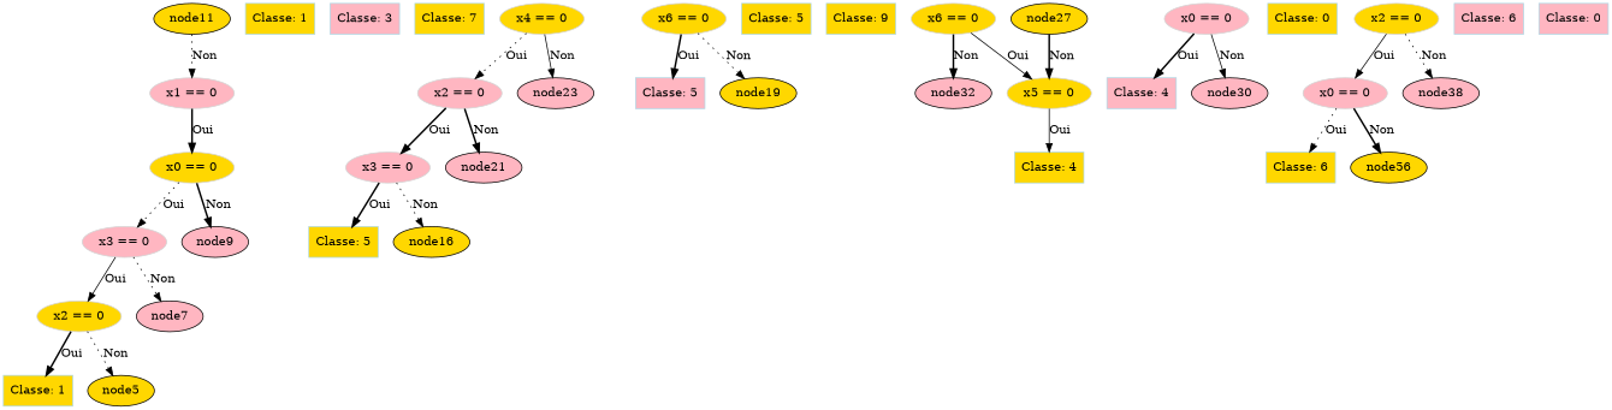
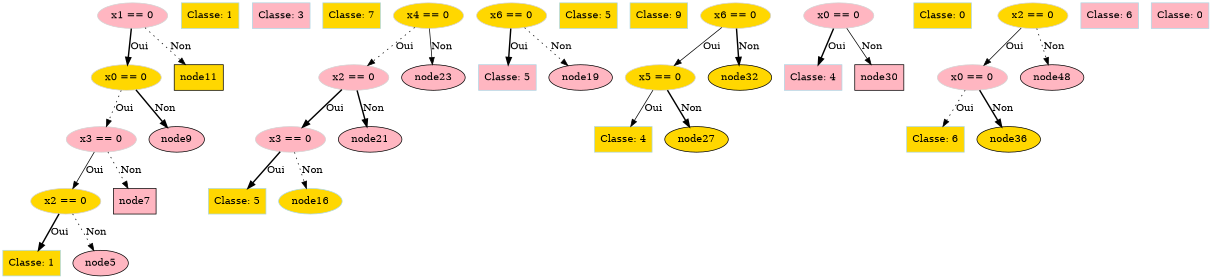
  digraph {
    node [color=lightblue fillcolor=gold shape=box style=filled]
    edge [style=bold]
    n1 [color=lightgray fillcolor=lightpink label="x1 == 0" shape=ellipse]
    n2 [color=lightgray label="x0 == 0" shape=ellipse]
-   node11 [color="" shape=""]
+   node11 [color=""]
    n4 [color=lightgray fillcolor=lightpink label="x3 == 0" shape=ellipse]
    node9 [fillcolor=lightpink color="" shape=""]
    n6 [color=lightgray label="x2 == 0" shape=ellipse]
-   node7 [fillcolor=lightpink color="" shape=""]
+   node7 [fillcolor=lightpink color=""]
    n8 [label="Classe: 1"]
-   node5 [color="" shape=""]
+   node5 [fillcolor=lightpink color="" shape=""]
    n10 [label="Classe: 1"]
    n11 [fillcolor=lightpink label="Classe: 3"]
    n12 [label="Classe: 7"]
    n13 [color=lightgray label="x4 == 0" shape=ellipse]
    n14 [color=lightgray fillcolor=lightpink label="x2 == 0" shape=ellipse]
    node23 [fillcolor=lightpink color="" shape=""]
    n16 [color=lightgray fillcolor=lightpink label="x3 == 0" shape=ellipse]
    node21 [fillcolor=lightpink color="" shape=""]
    n18 [label="Classe: 5"]
-   node16 [color="" shape=""]
+   node16 [shape=""]
    n20 [color=lightgray label="x6 == 0" shape=ellipse]
    n21 [fillcolor=lightpink label="Classe: 5"]
-   node19 [color="" shape=""]
+   node19 [fillcolor=lightpink color="" shape=""]
    n23 [label="Classe: 5"]
    n24 [label="Classe: 9"]
    n25 [color=lightgray label="x6 == 0" shape=ellipse]
    n26 [color=lightgray label="x5 == 0" shape=ellipse]
-   node32 [fillcolor=lightpink color="" shape=""]
+   node32 [color="" shape=""]
    n28 [label="Classe: 4"]
    node27 [color="" shape=""]
    n30 [color=lightgray fillcolor=lightpink label="x0 == 0" shape=ellipse]
    n31 [fillcolor=lightpink label="Classe: 4"]
-   node30 [fillcolor=lightpink color="" shape=""]
+   node30 [fillcolor=lightpink color=""]
    n33 [label="Classe: 0"]
    n34 [color=lightgray label="x2 == 0" shape=ellipse]
    n35 [color=lightgray fillcolor=lightpink label="x0 == 0" shape=ellipse]
-   node38 [fillcolor=lightpink color="" shape=""]
+   node38 [fillcolor=lightpink label=node48 color="" shape=""]
    n37 [label="Classe: 6"]
-   node36 [label=node56 color="" shape=""]
+   node36 [color="" shape=""]
    n39 [fillcolor=lightpink label="Classe: 6"]
    n40 [fillcolor=lightpink label="Classe: 0"]
    n1 -> n2 [label=Oui]
-   node11 -> n1 [label=Non style=dotted]
+   n1 -> node11 [label=Non style=dotted]
    n2 -> n4 [label=Oui style=dotted]
    n2 -> node9 [label=Non]
    n4 -> n6 [label=Oui style=solid]
    n4 -> node7 [label=Non style=dotted]
    n6 -> n8 [label=Oui]
    n6 -> node5 [label=Non style=dotted]
    n13 -> n14 [label=Oui style=dotted]
    n13 -> node23 [label=Non style=solid]
    n14 -> n16 [label=Oui]
    n14 -> node21 [label=Non]
    n16 -> n18 [label=Oui]
    n16 -> node16 [label=Non style=dotted]
    n20 -> n21 [label=Oui]
    n20 -> node19 [label=Non style=dotted]
    n25 -> n26 [label=Oui style=solid]
    n25 -> node32 [label=Non]
    n26 -> n28 [label=Oui style=solid]
-   node27 -> n26 [label=Non]
+   n26 -> node27 [label=Non]
    n30 -> n31 [label=Oui]
    n30 -> node30 [label=Non style=solid]
    n34 -> n35 [label=Oui style=solid]
    n34 -> node38 [label=Non style=dotted]
    n35 -> n37 [label=Oui style=dotted]
    n35 -> node36 [label=Non]
  }
